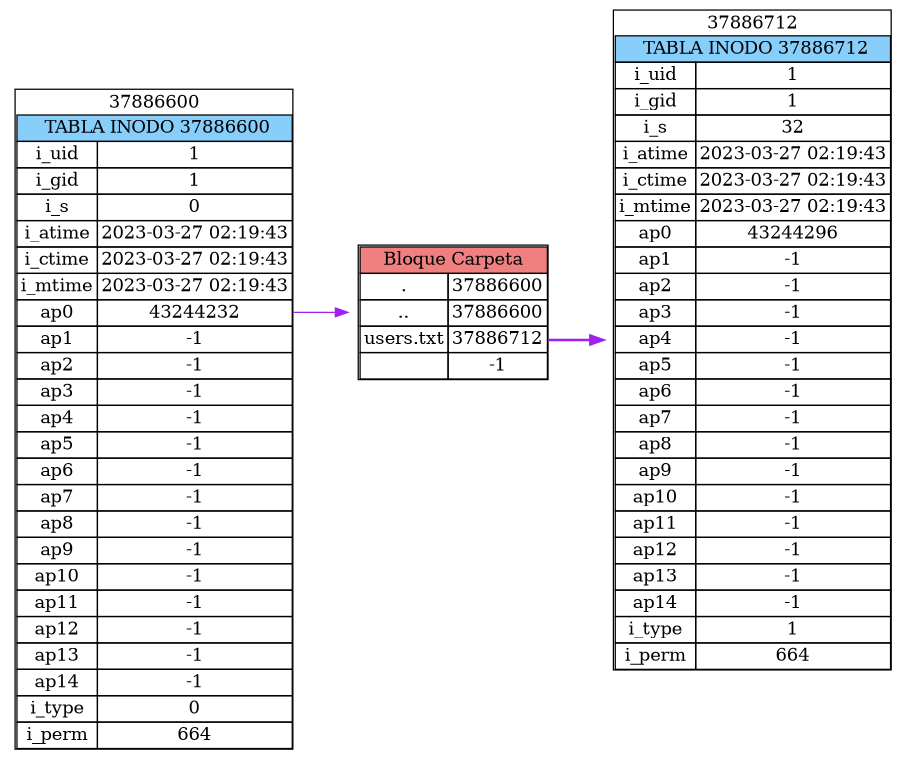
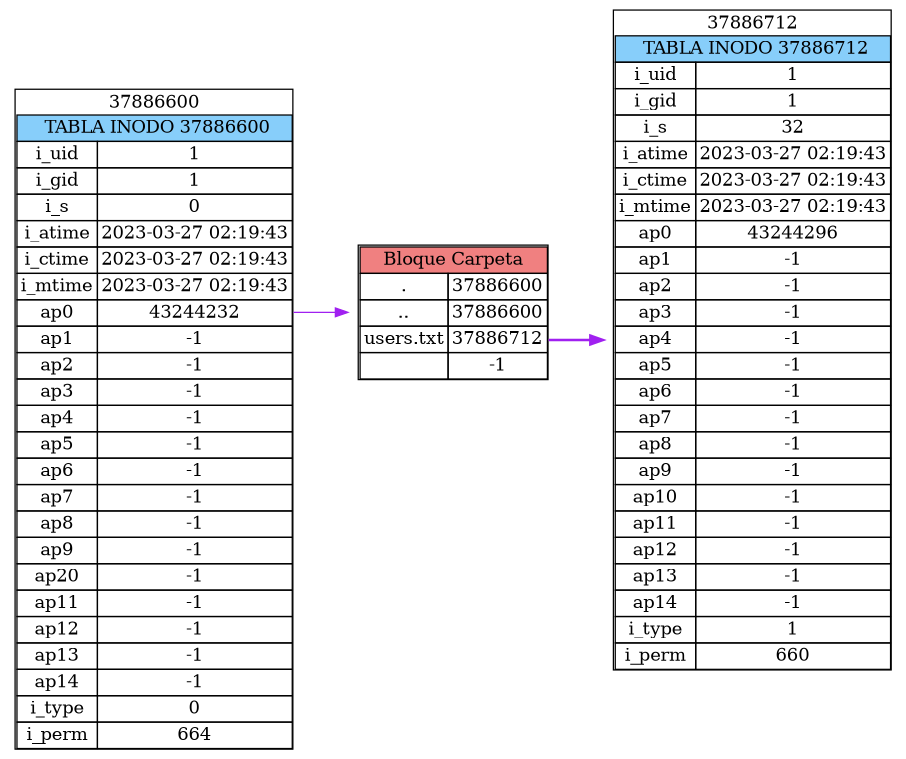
  digraph {
    rankdir=LR
    node [shape=none]
    edge [color=purple]
-   n1 [label=<<table CELLSPACING="0"><tr><td colspan="2" border="0">37886600</td></tr><tr><td colspan="2" bgcolor="lightskyblue"> TABLA INODO 37886600</td></tr> <tr> <td>i_uid</td> <td>1</td> </tr> <tr> <td>i_gid</td> <td>1</td> </tr> <tr> <td>i_s</td> <td>0</td> </tr> <tr> <td>i_atime</td> <td>2023-03-27 02:19:43</td> </tr> <tr> <td>i_ctime</td> <td>2023-03-27 02:19:43</td> </tr> <tr> <td>i_mtime</td> <td>2023-03-27 02:19:43</td> </tr> <tr> <td>ap0</td> <td port="43244232">43244232</td> </tr> <tr> <td>ap1</td> <td>-1</td> </tr> <tr> <td>ap2</td> <td>-1</td> </tr> <tr> <td>ap3</td> <td>-1</td> </tr> <tr> <td>ap4</td> <td>-1</td> </tr> <tr> <td>ap5</td> <td>-1</td> </tr> <tr> <td>ap6</td> <td>-1</td> </tr> <tr> <td>ap7</td> <td>-1</td> </tr> <tr> <td>ap8</td> <td>-1</td> </tr> <tr> <td>ap9</td> <td>-1</td> </tr> <tr> <td>ap10</td> <td>-1</td> </tr> <tr> <td>ap11</td> <td>-1</td> </tr> <tr> <td>ap12</td> <td>-1</td> </tr> <tr> <td>ap13</td> <td>-1</td> </tr> <tr> <td>ap14</td> <td>-1</td> </tr> <tr> <td>i_type</td> <td>0</td> </tr> <tr> <td>i_perm</td> <td>664</td> </tr> </table>>]
+   n1 [label=<<table CELLSPACING="0"><tr><td colspan="2" border="0">37886600</td></tr><tr><td colspan="2" bgcolor="lightskyblue"> TABLA INODO 37886600</td></tr> <tr> <td>i_uid</td> <td>1</td> </tr> <tr> <td>i_gid</td> <td>1</td> </tr> <tr> <td>i_s</td> <td>0</td> </tr> <tr> <td>i_atime</td> <td>2023-03-27 02:19:43</td> </tr> <tr> <td>i_ctime</td> <td>2023-03-27 02:19:43</td> </tr> <tr> <td>i_mtime</td> <td>2023-03-27 02:19:43</td> </tr> <tr> <td>ap0</td> <td port="43244232">43244232</td> </tr> <tr> <td>ap1</td> <td>-1</td> </tr> <tr> <td>ap2</td> <td>-1</td> </tr> <tr> <td>ap3</td> <td>-1</td> </tr> <tr> <td>ap4</td> <td>-1</td> </tr> <tr> <td>ap5</td> <td>-1</td> </tr> <tr> <td>ap6</td> <td>-1</td> </tr> <tr> <td>ap7</td> <td>-1</td> </tr> <tr> <td>ap8</td> <td>-1</td> </tr> <tr> <td>ap9</td> <td>-1</td> </tr> <tr> <td>ap20</td> <td>-1</td> </tr> <tr> <td>ap11</td> <td>-1</td> </tr> <tr> <td>ap12</td> <td>-1</td> </tr> <tr> <td>ap13</td> <td>-1</td> </tr> <tr> <td>ap14</td> <td>-1</td> </tr> <tr> <td>i_type</td> <td>0</td> </tr> <tr> <td>i_perm</td> <td>664</td> </tr> </table>>]
    n2 [label=<<table CELLSPACING="0"> <tr> <td colspan="2" bgcolor="lightcoral">Bloque Carpeta</td></tr> <tr> <td>.</td> <td port="37886600">37886600</td> </tr> <tr> <td>..</td> <td port="37886600">37886600</td> </tr> <tr> <td>users.txt</td> <td port="37886712">37886712</td> </tr> <tr> <td></td> <td port="-1">-1</td> </tr> </table>>]
-   n3 [label=<<table CELLSPACING="0"><tr><td colspan="2" border="0">37886712</td></tr><tr><td colspan="2" bgcolor="lightskyblue"> TABLA INODO 37886712</td></tr> <tr> <td>i_uid</td> <td>1</td> </tr> <tr> <td>i_gid</td> <td>1</td> </tr> <tr> <td>i_s</td> <td>32</td> </tr> <tr> <td>i_atime</td> <td>2023-03-27 02:19:43</td> </tr> <tr> <td>i_ctime</td> <td>2023-03-27 02:19:43</td> </tr> <tr> <td>i_mtime</td> <td>2023-03-27 02:19:43</td> </tr> <tr> <td>ap0</td> <td port="43244296">43244296</td> </tr> <tr> <td>ap1</td> <td>-1</td> </tr> <tr> <td>ap2</td> <td>-1</td> </tr> <tr> <td>ap3</td> <td>-1</td> </tr> <tr> <td>ap4</td> <td>-1</td> </tr> <tr> <td>ap5</td> <td>-1</td> </tr> <tr> <td>ap6</td> <td>-1</td> </tr> <tr> <td>ap7</td> <td>-1</td> </tr> <tr> <td>ap8</td> <td>-1</td> </tr> <tr> <td>ap9</td> <td>-1</td> </tr> <tr> <td>ap10</td> <td>-1</td> </tr> <tr> <td>ap11</td> <td>-1</td> </tr> <tr> <td>ap12</td> <td>-1</td> </tr> <tr> <td>ap13</td> <td>-1</td> </tr> <tr> <td>ap14</td> <td>-1</td> </tr> <tr> <td>i_type</td> <td>1</td> </tr> <tr> <td>i_perm</td> <td>664</td> </tr> </table>>]
+   n3 [label=<<table CELLSPACING="0"><tr><td colspan="2" border="0">37886712</td></tr><tr><td colspan="2" bgcolor="lightskyblue"> TABLA INODO 37886712</td></tr> <tr> <td>i_uid</td> <td>1</td> </tr> <tr> <td>i_gid</td> <td>1</td> </tr> <tr> <td>i_s</td> <td>32</td> </tr> <tr> <td>i_atime</td> <td>2023-03-27 02:19:43</td> </tr> <tr> <td>i_ctime</td> <td>2023-03-27 02:19:43</td> </tr> <tr> <td>i_mtime</td> <td>2023-03-27 02:19:43</td> </tr> <tr> <td>ap0</td> <td port="43244296">43244296</td> </tr> <tr> <td>ap1</td> <td>-1</td> </tr> <tr> <td>ap2</td> <td>-1</td> </tr> <tr> <td>ap3</td> <td>-1</td> </tr> <tr> <td>ap4</td> <td>-1</td> </tr> <tr> <td>ap5</td> <td>-1</td> </tr> <tr> <td>ap6</td> <td>-1</td> </tr> <tr> <td>ap7</td> <td>-1</td> </tr> <tr> <td>ap8</td> <td>-1</td> </tr> <tr> <td>ap9</td> <td>-1</td> </tr> <tr> <td>ap10</td> <td>-1</td> </tr> <tr> <td>ap11</td> <td>-1</td> </tr> <tr> <td>ap12</td> <td>-1</td> </tr> <tr> <td>ap13</td> <td>-1</td> </tr> <tr> <td>ap14</td> <td>-1</td> </tr> <tr> <td>i_type</td> <td>1</td> </tr> <tr> <td>i_perm</td> <td>660</td> </tr> </table>>]
    n1 -> n2 [style=solid tailport=43244232]
    n2 -> n3 [style=bold tailport=37886712]
  }
